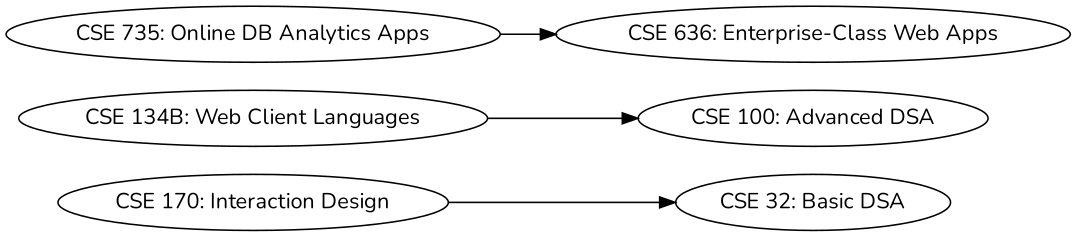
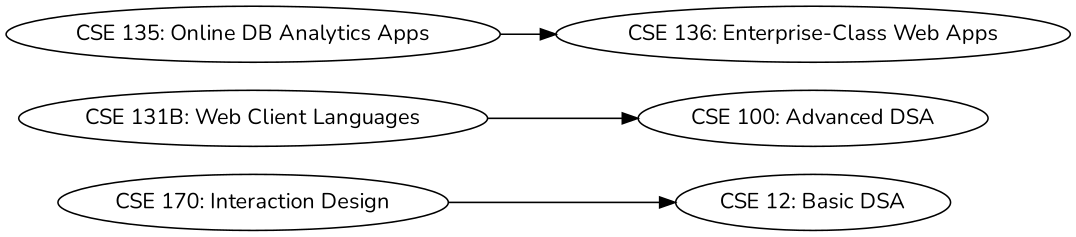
  digraph {
    fontname=Nunito
    rankdir=LR
    node [fontname=Nunito]
    edge [fontname=Nunito]
    "CSE 170: Interaction Design"
-   "CSE 12: Basic DSA" [label="CSE 32: Basic DSA"]
-   "CSE 134B: Web Client Languages"
+   "CSE 12: Basic DSA"
+   "CSE 134B: Web Client Languages" [label="CSE 131B: Web Client Languages"]
    "CSE 100: Advanced DSA"
-   "CSE 135: Online DB Analytics Apps" [label="CSE 735: Online DB Analytics Apps"]
-   "CSE 136: Enterprise-Class Web Apps" [label="CSE 636: Enterprise-Class Web Apps"]
+   "CSE 135: Online DB Analytics Apps"
+   "CSE 136: Enterprise-Class Web Apps"
    "CSE 170: Interaction Design" -> "CSE 12: Basic DSA"
    "CSE 134B: Web Client Languages" -> "CSE 100: Advanced DSA"
    "CSE 135: Online DB Analytics Apps" -> "CSE 136: Enterprise-Class Web Apps"
  }
